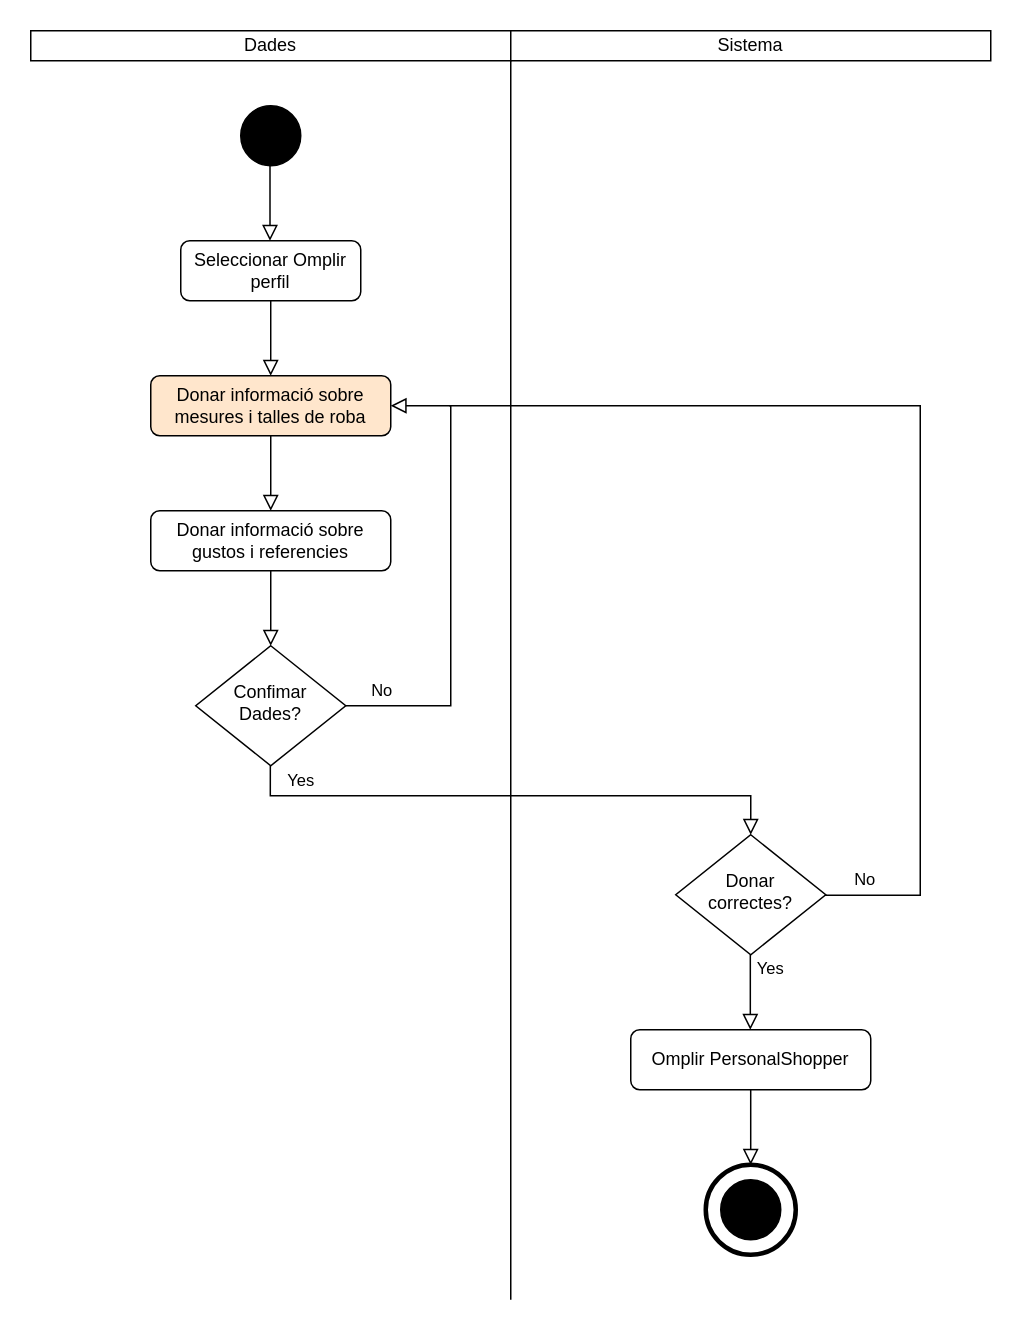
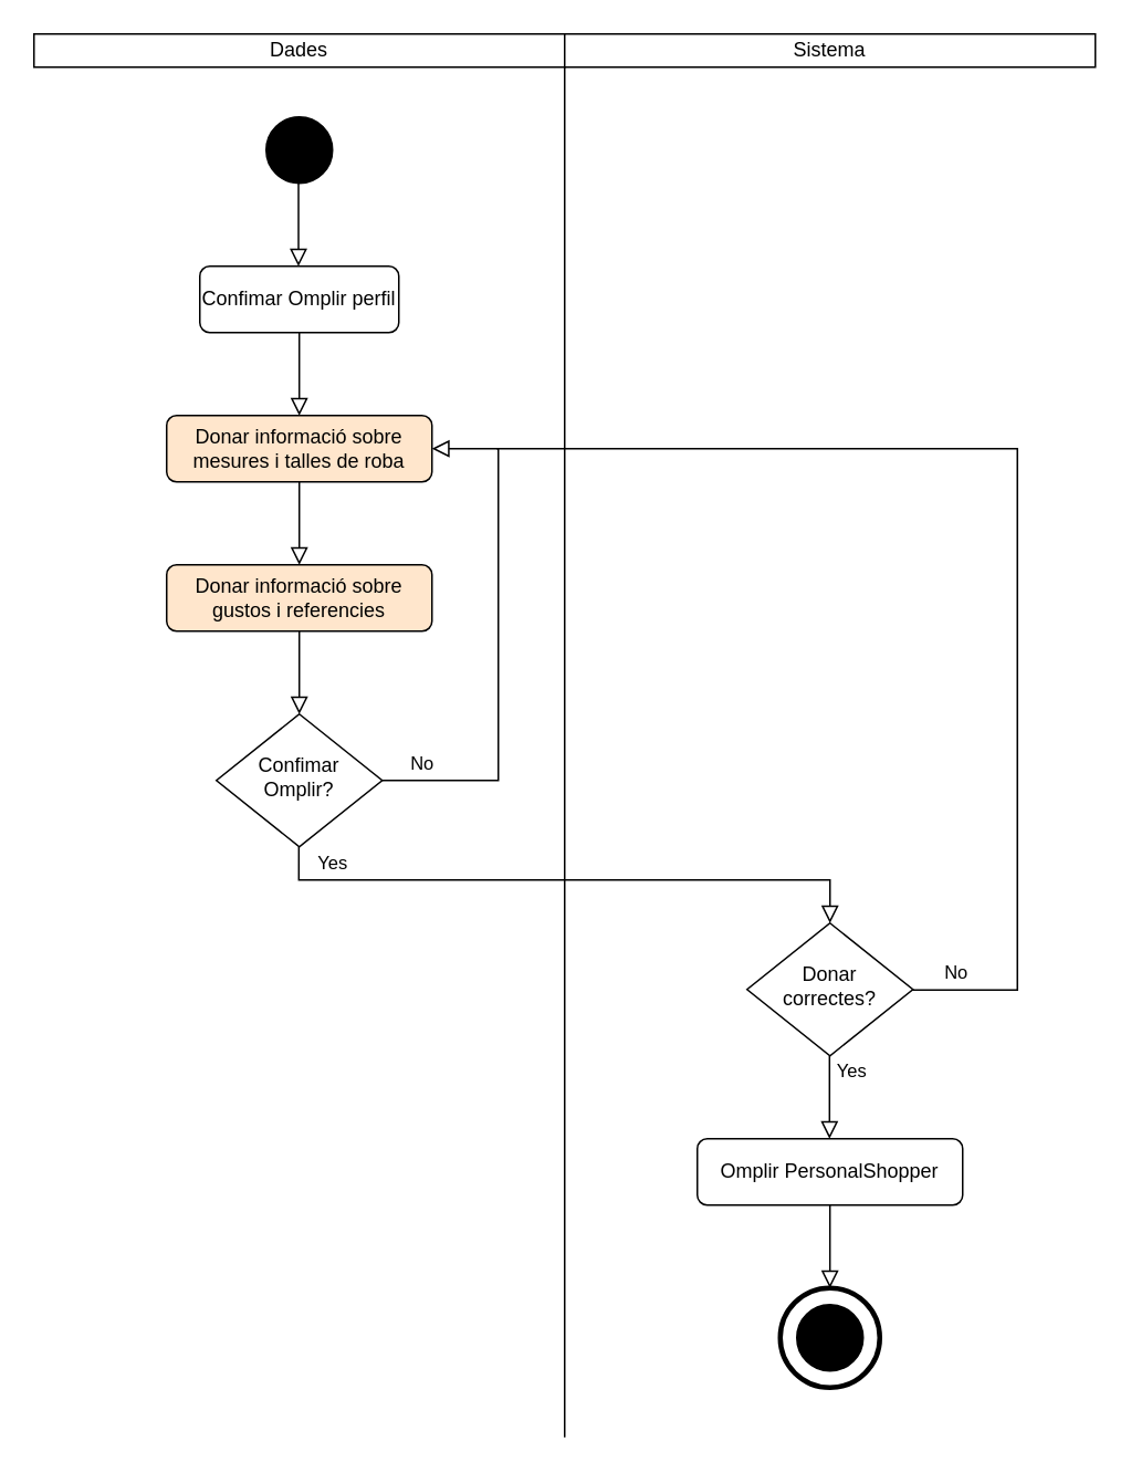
  <mxCell id="0" />
  <mxCell id="1" parent="0" />
- <mxCell id="2" value="Seleccionar Omplir perfil" style="rounded=1;whiteSpace=wrap;html=1;fontSize=12;glass=0;strokeWidth=1;shadow=0;" vertex="1" parent="1"><mxGeometry x="120" y="160" width="120" height="40" as="geometry" /></mxCell>
+ <mxCell id="2" value="Confimar Omplir perfil" style="rounded=1;whiteSpace=wrap;html=1;fontSize=12;glass=0;strokeWidth=1;shadow=0;" vertex="1" parent="1"><mxGeometry x="120" y="160" width="120" height="40" as="geometry" /></mxCell>
  <mxCell id="3" value="" style="ellipse;whiteSpace=wrap;html=1;aspect=fixed;fillColor=#000000;" vertex="1" parent="1"><mxGeometry x="160" y="70" width="40" height="40" as="geometry" /></mxCell>
  <mxCell id="4" value="" style="rounded=0;html=1;jettySize=auto;orthogonalLoop=1;fontSize=11;endArrow=block;endFill=0;endSize=8;strokeWidth=1;shadow=0;labelBackgroundColor=none;edgeStyle=orthogonalEdgeStyle;" edge="1" parent="1"><mxGeometry relative="1" as="geometry"><mxPoint x="179.5" y="110" as="sourcePoint" /><mxPoint x="179.5" y="160" as="targetPoint" /></mxGeometry></mxCell>
  <mxCell id="5" value="" style="rounded=0;html=1;jettySize=auto;orthogonalLoop=1;fontSize=11;endArrow=block;endFill=0;endSize=8;strokeWidth=1;shadow=0;labelBackgroundColor=none;edgeStyle=orthogonalEdgeStyle;" edge="1" parent="1"><mxGeometry relative="1" as="geometry"><mxPoint x="179.98" y="200" as="sourcePoint" /><mxPoint x="179.98" y="250" as="targetPoint" /></mxGeometry></mxCell>
  <mxCell id="6" value="Donar informació sobre mesures i talles de roba" style="rounded=1;whiteSpace=wrap;html=1;fontSize=12;glass=0;strokeWidth=1;shadow=0;fillColor=#ffe6cc;" vertex="1" parent="1"><mxGeometry x="100" y="250" width="160" height="40" as="geometry" /></mxCell>
  <mxCell id="7" value="" style="rounded=0;html=1;jettySize=auto;orthogonalLoop=1;fontSize=11;endArrow=block;endFill=0;endSize=8;strokeWidth=1;shadow=0;labelBackgroundColor=none;edgeStyle=orthogonalEdgeStyle;" edge="1" parent="1"><mxGeometry relative="1" as="geometry"><mxPoint x="179.99" y="290" as="sourcePoint" /><mxPoint x="179.99" y="340" as="targetPoint" /></mxGeometry></mxCell>
- <mxCell id="8" value="Confimar Dades?" style="rhombus;whiteSpace=wrap;html=1;shadow=0;fontFamily=Helvetica;fontSize=12;align=center;strokeWidth=1;spacing=6;spacingTop=-4;" vertex="1" parent="1"><mxGeometry x="130" y="430" width="100" height="80" as="geometry" /></mxCell>
+ <mxCell id="8" value="Confimar Omplir?" style="rhombus;whiteSpace=wrap;html=1;shadow=0;fontFamily=Helvetica;fontSize=12;align=center;strokeWidth=1;spacing=6;spacingTop=-4;" vertex="1" parent="1"><mxGeometry x="130" y="430" width="100" height="80" as="geometry" /></mxCell>
  <mxCell id="9" value="Yes" style="rounded=0;html=1;jettySize=auto;orthogonalLoop=1;fontSize=11;endArrow=block;endFill=0;endSize=8;strokeWidth=1;shadow=0;labelBackgroundColor=none;edgeStyle=orthogonalEdgeStyle;entryX=0.5;entryY=0;entryDx=0;entryDy=0;" edge="1" parent="1" target="20"><mxGeometry x="-0.782" y="10" relative="1" as="geometry"><mxPoint as="offset" /><mxPoint x="500" y="560" as="targetPoint" /><mxPoint x="179.72" y="510" as="sourcePoint" /><Array as="points"><mxPoint x="180" y="530" /><mxPoint x="500" y="530" /></Array></mxGeometry></mxCell>
  <mxCell id="10" value="No" style="edgeStyle=orthogonalEdgeStyle;rounded=0;html=1;jettySize=auto;orthogonalLoop=1;fontSize=11;endArrow=block;endFill=0;endSize=8;strokeWidth=1;shadow=0;labelBackgroundColor=none;entryX=1;entryY=0.5;entryDx=0;entryDy=0;" edge="1" parent="1" target="6"><mxGeometry x="-0.846" y="10" relative="1" as="geometry"><mxPoint as="offset" /><mxPoint x="239.98" y="360" as="targetPoint" /><mxPoint x="229.98" y="470" as="sourcePoint" /><Array as="points"><mxPoint x="300" y="470" /><mxPoint x="300" y="270" /></Array></mxGeometry></mxCell>
- <mxCell id="11" value="Donar informació sobre gustos i referencies" style="rounded=1;whiteSpace=wrap;html=1;fontSize=12;glass=0;strokeWidth=1;shadow=0;" vertex="1" parent="1"><mxGeometry x="100" y="340" width="160" height="40" as="geometry" /></mxCell>
+ <mxCell id="11" value="Donar informació sobre gustos i referencies" style="rounded=1;whiteSpace=wrap;html=1;fontSize=12;glass=0;strokeWidth=1;shadow=0;fillColor=#ffe6cc;" vertex="1" parent="1"><mxGeometry x="100" y="340" width="160" height="40" as="geometry" /></mxCell>
  <mxCell id="12" value="" style="rounded=0;html=1;jettySize=auto;orthogonalLoop=1;fontSize=11;endArrow=block;endFill=0;endSize=8;strokeWidth=1;shadow=0;labelBackgroundColor=none;edgeStyle=orthogonalEdgeStyle;" edge="1" parent="1"><mxGeometry relative="1" as="geometry"><mxPoint x="179.99" y="380" as="sourcePoint" /><mxPoint x="179.99" y="430" as="targetPoint" /></mxGeometry></mxCell>
  <mxCell id="13" value="" style="endArrow=none;html=1;rounded=0;" edge="1" parent="1"><mxGeometry width="50" height="50" relative="1" as="geometry"><mxPoint x="340" y="866" as="sourcePoint" /><mxPoint x="340" y="40" as="targetPoint" /></mxGeometry></mxCell>
  <mxCell id="14" value="Dades" style="rounded=0;whiteSpace=wrap;html=1;" vertex="1" parent="1"><mxGeometry x="20" y="20" width="320" height="20" as="geometry" /></mxCell>
  <mxCell id="15" value="Sistema" style="rounded=0;whiteSpace=wrap;html=1;" vertex="1" parent="1"><mxGeometry x="340" y="20" width="320" height="20" as="geometry" /></mxCell>
  <mxCell id="16" value="" style="ellipse;whiteSpace=wrap;html=1;aspect=fixed;fillColor=#000000;" vertex="1" parent="1"><mxGeometry x="480" y="786" width="40" height="40" as="geometry" /></mxCell>
  <mxCell id="17" value="" style="ellipse;whiteSpace=wrap;html=1;aspect=fixed;fillColor=none;strokeWidth=3;" vertex="1" parent="1"><mxGeometry x="470" y="776" width="60" height="60" as="geometry" /></mxCell>
  <mxCell id="18" value="Omplir PersonalShopper" style="rounded=1;whiteSpace=wrap;html=1;fontSize=12;glass=0;strokeWidth=1;shadow=0;" vertex="1" parent="1"><mxGeometry x="420" y="686" width="160" height="40" as="geometry" /></mxCell>
  <mxCell id="19" value="" style="rounded=0;html=1;jettySize=auto;orthogonalLoop=1;fontSize=11;endArrow=block;endFill=0;endSize=8;strokeWidth=1;shadow=0;labelBackgroundColor=none;edgeStyle=orthogonalEdgeStyle;" edge="1" parent="1"><mxGeometry relative="1" as="geometry"><mxPoint x="499.97" y="726" as="sourcePoint" /><mxPoint x="499.97" y="776" as="targetPoint" /></mxGeometry></mxCell>
  <mxCell id="20" value="Donar correctes?" style="rhombus;whiteSpace=wrap;html=1;shadow=0;fontFamily=Helvetica;fontSize=12;align=center;strokeWidth=1;spacing=6;spacingTop=-4;" vertex="1" parent="1"><mxGeometry x="450" y="556" width="100" height="80" as="geometry" /></mxCell>
  <mxCell id="21" value="" style="rounded=0;html=1;jettySize=auto;orthogonalLoop=1;fontSize=11;endArrow=block;endFill=0;endSize=8;strokeWidth=1;shadow=0;labelBackgroundColor=none;edgeStyle=orthogonalEdgeStyle;" edge="1" parent="1"><mxGeometry relative="1" as="geometry"><mxPoint x="499.71" y="636" as="sourcePoint" /><mxPoint x="499.71" y="686" as="targetPoint" /></mxGeometry></mxCell>
  <mxCell id="22" value="Yes" style="edgeLabel;html=1;align=center;verticalAlign=middle;resizable=0;points=[];" connectable="0" vertex="1" parent="21"><mxGeometry x="-0.424" relative="1" as="geometry"><mxPoint x="13" y="-6" as="offset" /></mxGeometry></mxCell>
  <mxCell id="23" value="No" style="edgeStyle=orthogonalEdgeStyle;rounded=0;html=1;jettySize=auto;orthogonalLoop=1;fontSize=11;endArrow=none;endFill=0;endSize=8;strokeWidth=1;shadow=0;labelBackgroundColor=none;exitX=1.002;exitY=0.504;exitDx=0;exitDy=0;exitPerimeter=0;" edge="1" parent="1"><mxGeometry x="-0.924" y="10" relative="1" as="geometry"><mxPoint as="offset" /><mxPoint x="299" y="270" as="targetPoint" /><mxPoint x="549.2" y="596.32" as="sourcePoint" /><Array as="points"><mxPoint x="613" y="596" /><mxPoint x="613" y="270" /></Array></mxGeometry></mxCell>
